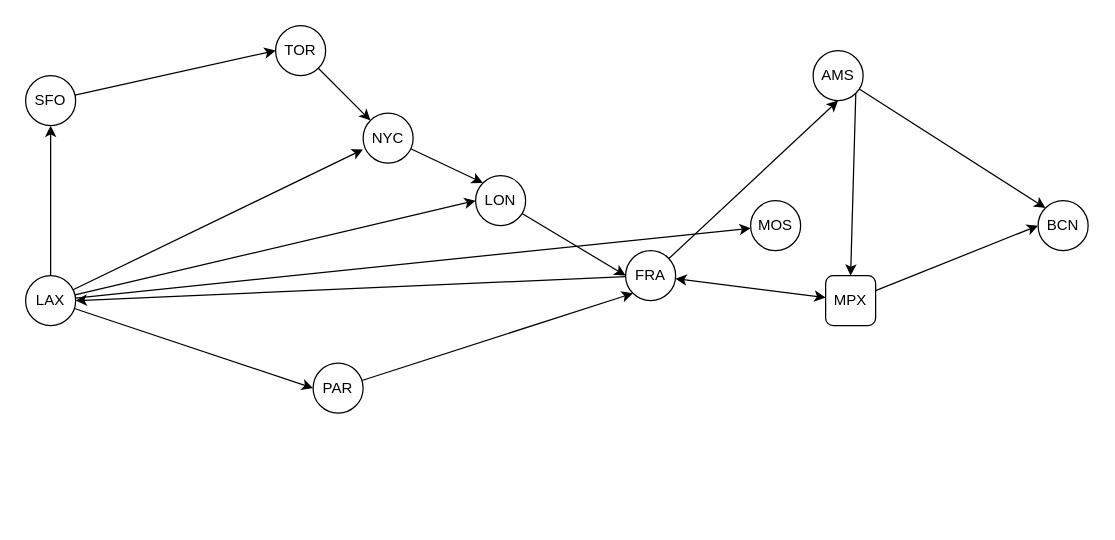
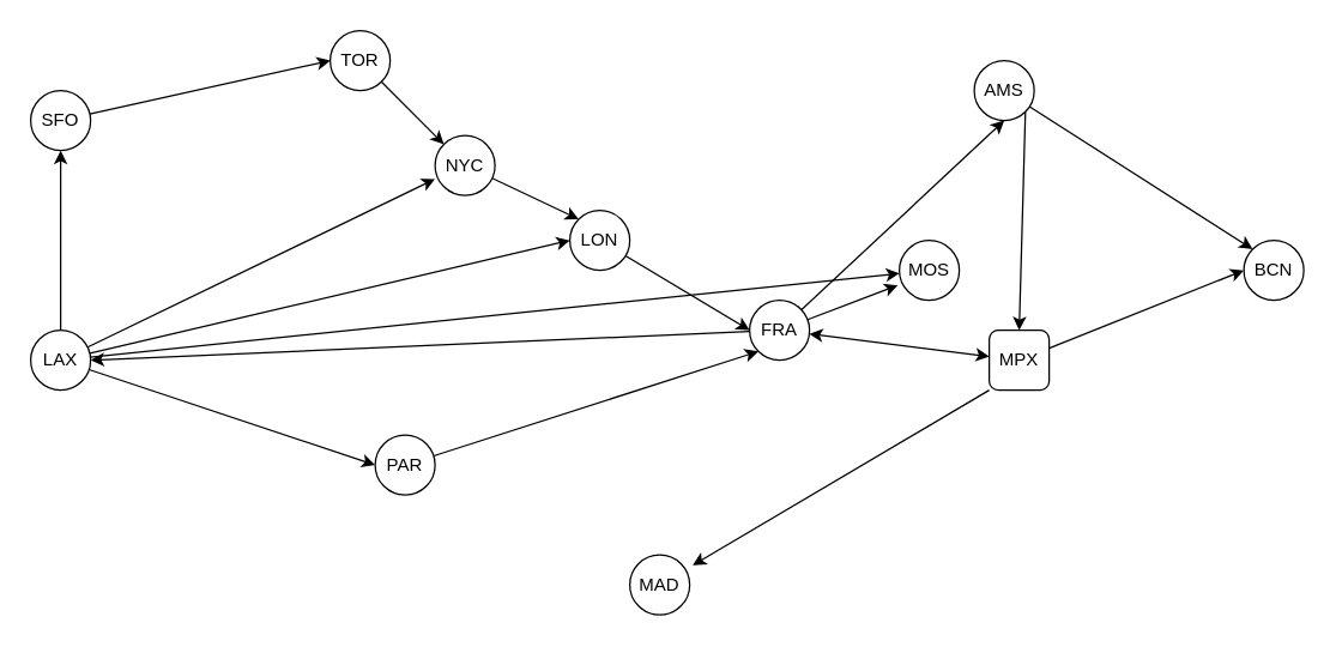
  <mxCell id="0" />
  <mxCell id="1" parent="0" />
  <mxCell id="2" style="edgeStyle=none;rounded=0;orthogonalLoop=1;jettySize=auto;html=1;entryX=0;entryY=0.725;entryDx=0;entryDy=0;entryPerimeter=0;" edge="1" parent="1" source="7" target="9"><mxGeometry relative="1" as="geometry" /></mxCell>
  <mxCell id="3" style="edgeStyle=none;rounded=0;orthogonalLoop=1;jettySize=auto;html=1;" edge="1" parent="1" source="7" target="31"><mxGeometry relative="1" as="geometry" /></mxCell>
  <mxCell id="4" style="edgeStyle=none;rounded=0;orthogonalLoop=1;jettySize=auto;html=1;entryX=0;entryY=0.5;entryDx=0;entryDy=0;" edge="1" parent="1" source="7" target="29"><mxGeometry relative="1" as="geometry" /></mxCell>
  <mxCell id="5" style="edgeStyle=none;rounded=0;orthogonalLoop=1;jettySize=auto;html=1;entryX=0;entryY=0.5;entryDx=0;entryDy=0;" edge="1" parent="1" source="7" target="15"><mxGeometry relative="1" as="geometry" /></mxCell>
  <mxCell id="6" style="edgeStyle=none;rounded=0;orthogonalLoop=1;jettySize=auto;html=1;entryX=0.5;entryY=1;entryDx=0;entryDy=0;" edge="1" parent="1" source="7" target="13"><mxGeometry relative="1" as="geometry" /></mxCell>
  <mxCell id="7" value="LAX" style="ellipse;whiteSpace=wrap;html=1;" vertex="1" parent="1"><mxGeometry x="20" y="220" width="40" height="40" as="geometry" /></mxCell>
  <mxCell id="8" style="edgeStyle=none;rounded=0;orthogonalLoop=1;jettySize=auto;html=1;entryX=0;entryY=0;entryDx=0;entryDy=0;" edge="1" parent="1" source="9" target="15"><mxGeometry relative="1" as="geometry" /></mxCell>
  <mxCell id="9" value="NYC" style="ellipse;whiteSpace=wrap;html=1;" vertex="1" parent="1"><mxGeometry x="290" y="90" width="40" height="40" as="geometry" /></mxCell>
  <mxCell id="10" style="edgeStyle=none;rounded=0;orthogonalLoop=1;jettySize=auto;html=1;exitX=1;exitY=1;exitDx=0;exitDy=0;" edge="1" parent="1" source="11" target="9"><mxGeometry relative="1" as="geometry" /></mxCell>
  <mxCell id="11" value="TOR" style="ellipse;whiteSpace=wrap;html=1;" vertex="1" parent="1"><mxGeometry x="220" y="20" width="40" height="40" as="geometry" /></mxCell>
  <mxCell id="12" style="edgeStyle=none;rounded=0;orthogonalLoop=1;jettySize=auto;html=1;entryX=0;entryY=0.5;entryDx=0;entryDy=0;" edge="1" parent="1" source="13" target="11"><mxGeometry relative="1" as="geometry" /></mxCell>
  <mxCell id="13" value="SFO" style="ellipse;whiteSpace=wrap;html=1;" vertex="1" parent="1"><mxGeometry x="20" y="60" width="40" height="40" as="geometry" /></mxCell>
  <mxCell id="14" style="edgeStyle=none;rounded=0;orthogonalLoop=1;jettySize=auto;html=1;entryX=0;entryY=0.5;entryDx=0;entryDy=0;" edge="1" parent="1" source="15" target="20"><mxGeometry relative="1" as="geometry" /></mxCell>
  <mxCell id="15" value="LON" style="ellipse;whiteSpace=wrap;html=1;" vertex="1" parent="1"><mxGeometry x="380" y="140" width="40" height="40" as="geometry" /></mxCell>
  <mxCell id="16" style="edgeStyle=none;rounded=0;orthogonalLoop=1;jettySize=auto;html=1;entryX=1;entryY=0.5;entryDx=0;entryDy=0;" edge="1" parent="1" source="20" target="7"><mxGeometry relative="1" as="geometry" /></mxCell>
+ <mxCell id="17" style="edgeStyle=none;rounded=0;orthogonalLoop=1;jettySize=auto;html=1;entryX=-0.025;entryY=0.75;entryDx=0;entryDy=0;entryPerimeter=0;" edge="1" parent="1" source="20" target="31"><mxGeometry relative="1" as="geometry" /></mxCell>
  <mxCell id="18" style="edgeStyle=none;rounded=0;orthogonalLoop=1;jettySize=auto;html=1;entryX=0.5;entryY=1;entryDx=0;entryDy=0;" edge="1" parent="1" source="20" target="26"><mxGeometry relative="1" as="geometry" /></mxCell>
  <mxCell id="19" style="edgeStyle=none;rounded=0;orthogonalLoop=1;jettySize=auto;html=1;startArrow=classic;startFill=1;" edge="1" parent="1" source="20" target="23"><mxGeometry relative="1" as="geometry" /></mxCell>
  <mxCell id="20" value="FRA" style="ellipse;whiteSpace=wrap;html=1;" vertex="1" parent="1"><mxGeometry x="500" y="200" width="40" height="40" as="geometry" /></mxCell>
  <mxCell id="21" style="edgeStyle=none;rounded=0;orthogonalLoop=1;jettySize=auto;html=1;entryX=0;entryY=0.5;entryDx=0;entryDy=0;" edge="1" parent="1" source="23" target="27"><mxGeometry relative="1" as="geometry" /></mxCell>
+ <mxCell id="22" style="edgeStyle=none;rounded=0;orthogonalLoop=1;jettySize=auto;html=1;exitX=0;exitY=1;exitDx=0;exitDy=0;entryX=1.05;entryY=0.175;entryDx=0;entryDy=0;entryPerimeter=0;startArrow=none;startFill=0;" edge="1" parent="1" source="23" target="30"><mxGeometry relative="1" as="geometry" /></mxCell>
  <mxCell id="23" value="MPX" style="whiteSpace=wrap;html=1;rounded=1;" vertex="1" parent="1"><mxGeometry x="660" y="220" width="40" height="40" as="geometry" /></mxCell>
  <mxCell id="24" style="edgeStyle=none;rounded=0;orthogonalLoop=1;jettySize=auto;html=1;entryX=0;entryY=0;entryDx=0;entryDy=0;startArrow=none;startFill=0;" edge="1" parent="1" source="26" target="27"><mxGeometry relative="1" as="geometry" /></mxCell>
  <mxCell id="25" style="edgeStyle=none;rounded=0;orthogonalLoop=1;jettySize=auto;html=1;exitX=1;exitY=1;exitDx=0;exitDy=0;entryX=0.5;entryY=0;entryDx=0;entryDy=0;startArrow=none;startFill=0;" edge="1" parent="1" source="26" target="23"><mxGeometry relative="1" as="geometry" /></mxCell>
  <mxCell id="26" value="AMS" style="ellipse;whiteSpace=wrap;html=1;" vertex="1" parent="1"><mxGeometry x="650" y="40" width="40" height="40" as="geometry" /></mxCell>
  <mxCell id="27" value="BCN" style="ellipse;whiteSpace=wrap;html=1;" vertex="1" parent="1"><mxGeometry x="830" y="160" width="40" height="40" as="geometry" /></mxCell>
  <mxCell id="28" style="edgeStyle=none;rounded=0;orthogonalLoop=1;jettySize=auto;html=1;entryX=0;entryY=1;entryDx=0;entryDy=0;startArrow=none;startFill=0;" edge="1" parent="1" source="29" target="20"><mxGeometry relative="1" as="geometry" /></mxCell>
  <mxCell id="29" value="PAR" style="ellipse;whiteSpace=wrap;html=1;" vertex="1" parent="1"><mxGeometry x="250" y="290" width="40" height="40" as="geometry" /></mxCell>
+ <mxCell id="30" value="MAD" style="ellipse;whiteSpace=wrap;html=1;" vertex="1" parent="1"><mxGeometry x="420" y="370" width="40" height="40" as="geometry" /></mxCell>
  <mxCell id="31" value="MOS" style="ellipse;whiteSpace=wrap;html=1;" vertex="1" parent="1"><mxGeometry x="600" y="160" width="40" height="40" as="geometry" /></mxCell>
  <mxCell id="32" style="edgeStyle=none;rounded=0;orthogonalLoop=1;jettySize=auto;html=1;exitX=0;exitY=0.5;exitDx=0;exitDy=0;startArrow=none;startFill=0;" edge="1" parent="1" source="31" target="31"><mxGeometry relative="1" as="geometry" /></mxCell>
